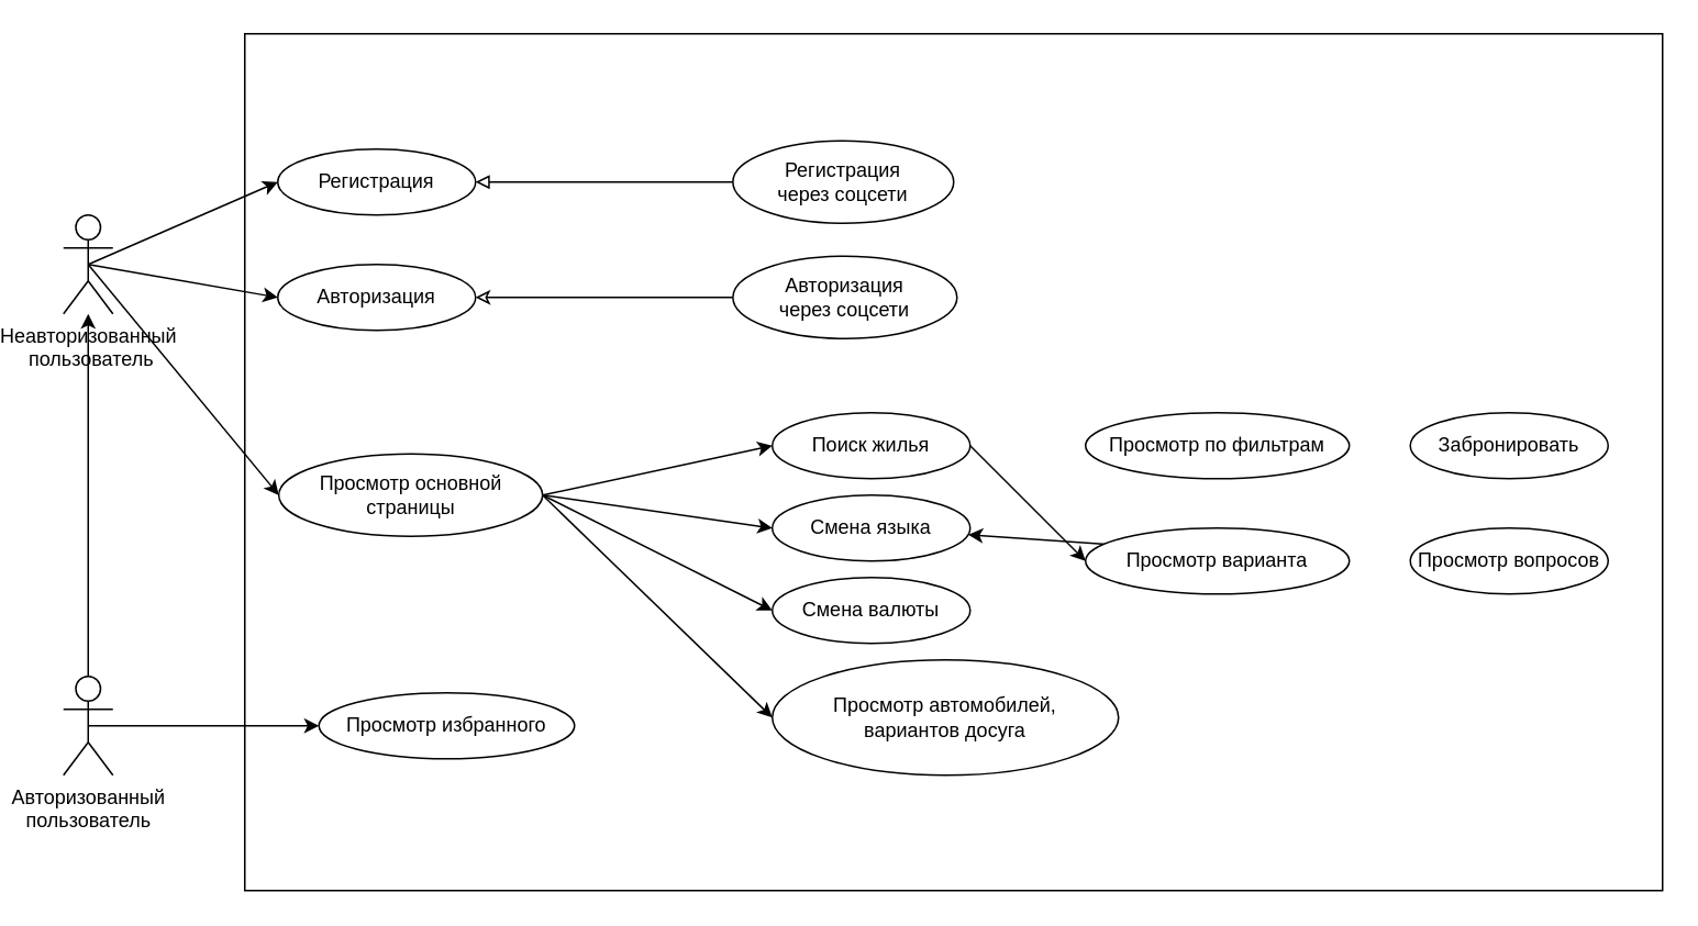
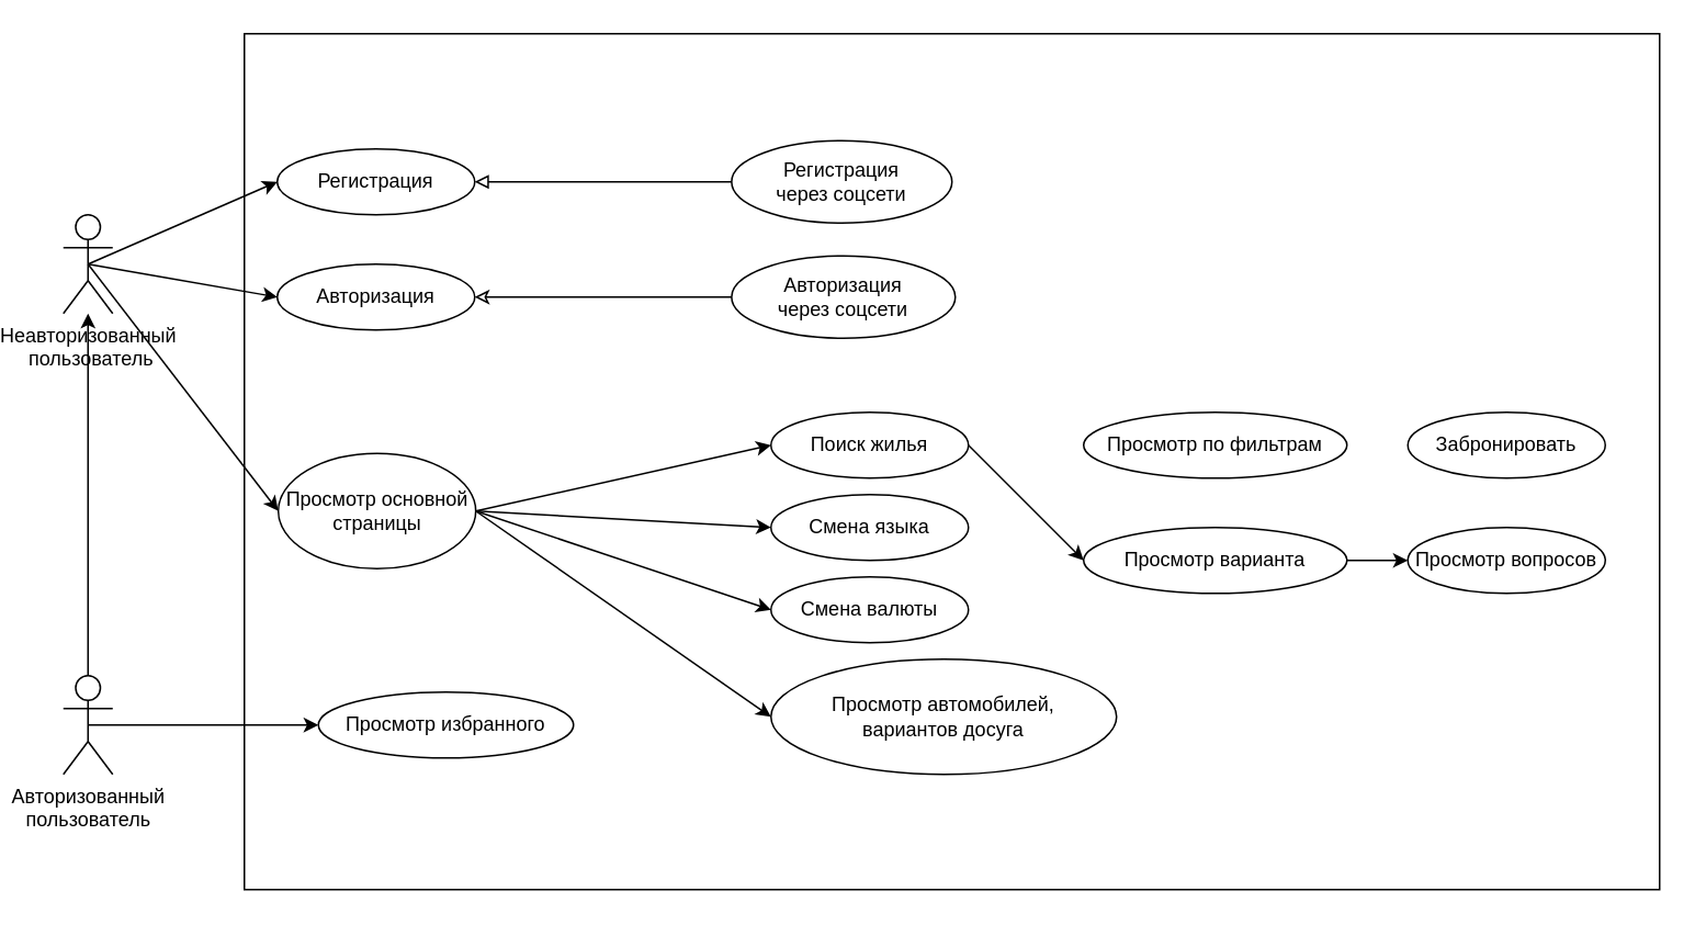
  <mxCell id="0" />
  <mxCell id="1" parent="0" />
  <mxCell id="2" value="" style="rounded=0;whiteSpace=wrap;html=1;" parent="1" vertex="1"><mxGeometry x="130" y="20" width="860" height="520" as="geometry" /></mxCell>
  <mxCell id="3" style="rounded=0;orthogonalLoop=1;jettySize=auto;html=1;exitX=0.5;exitY=0.5;exitDx=0;exitDy=0;exitPerimeter=0;entryX=0;entryY=0.5;entryDx=0;entryDy=0;endArrow=classic;endFill=1;" parent="1" source="6" target="10" edge="1"><mxGeometry relative="1" as="geometry" /></mxCell>
  <mxCell id="4" style="edgeStyle=none;rounded=0;orthogonalLoop=1;jettySize=auto;html=1;exitX=0.5;exitY=0.5;exitDx=0;exitDy=0;exitPerimeter=0;entryX=0;entryY=0.5;entryDx=0;entryDy=0;endArrow=classic;endFill=1;" parent="1" source="6" target="13" edge="1"><mxGeometry relative="1" as="geometry" /></mxCell>
  <mxCell id="5" style="edgeStyle=none;rounded=0;orthogonalLoop=1;jettySize=auto;html=1;exitX=0.5;exitY=0.5;exitDx=0;exitDy=0;exitPerimeter=0;entryX=0;entryY=0.5;entryDx=0;entryDy=0;endArrow=classic;endFill=1;" parent="1" source="6" target="16" edge="1"><mxGeometry relative="1" as="geometry" /></mxCell>
  <mxCell id="6" value="Неавторизованный&lt;br&gt;&amp;nbsp;пользователь" style="shape=umlActor;verticalLabelPosition=bottom;verticalAlign=top;html=1;outlineConnect=0;" parent="1" vertex="1"><mxGeometry x="20" y="130" width="30" height="60" as="geometry" /></mxCell>
  <mxCell id="7" style="edgeStyle=none;rounded=0;orthogonalLoop=1;jettySize=auto;html=1;exitX=0.5;exitY=0;exitDx=0;exitDy=0;exitPerimeter=0;endArrow=classic;endFill=1;" parent="1" source="9" target="6" edge="1"><mxGeometry relative="1" as="geometry" /></mxCell>
  <mxCell id="8" style="edgeStyle=none;rounded=0;orthogonalLoop=1;jettySize=auto;html=1;exitX=0.5;exitY=0.5;exitDx=0;exitDy=0;exitPerimeter=0;entryX=0;entryY=0.5;entryDx=0;entryDy=0;endArrow=classic;endFill=1;fontColor=#000000;" parent="1" source="9" target="22" edge="1"><mxGeometry relative="1" as="geometry" /></mxCell>
  <mxCell id="9" value="Авторизованный&lt;br&gt;пользователь" style="shape=umlActor;verticalLabelPosition=bottom;verticalAlign=top;html=1;outlineConnect=0;" parent="1" vertex="1"><mxGeometry x="20" y="410" width="30" height="60" as="geometry" /></mxCell>
  <mxCell id="10" value="Регистрация" style="ellipse;whiteSpace=wrap;html=1;" parent="1" vertex="1"><mxGeometry x="150" y="90" width="120" height="40" as="geometry" /></mxCell>
  <mxCell id="11" value="Регистрация&lt;br&gt;через соцсети" style="ellipse;whiteSpace=wrap;html=1;" parent="1" vertex="1"><mxGeometry x="426.08" y="85" width="133.92" height="50" as="geometry" /></mxCell>
  <mxCell id="12" value="" style="endArrow=block;html=1;exitX=0;exitY=0.5;exitDx=0;exitDy=0;entryX=1;entryY=0.5;entryDx=0;entryDy=0;endFill=0;" parent="1" source="11" target="10" edge="1"><mxGeometry width="50" height="50" relative="1" as="geometry"><mxPoint x="170" y="230" as="sourcePoint" /><mxPoint x="220" y="180" as="targetPoint" /></mxGeometry></mxCell>
  <mxCell id="13" value="Авторизация" style="ellipse;whiteSpace=wrap;html=1;" parent="1" vertex="1"><mxGeometry x="150" y="160" width="120" height="40" as="geometry" /></mxCell>
  <mxCell id="14" style="edgeStyle=none;rounded=0;orthogonalLoop=1;jettySize=auto;html=1;exitX=1;exitY=0.5;exitDx=0;exitDy=0;entryX=0;entryY=0.5;entryDx=0;entryDy=0;startArrow=none;startFill=0;endArrow=classic;endFill=1;" parent="1" source="16" target="26" edge="1"><mxGeometry relative="1" as="geometry" /></mxCell>
  <mxCell id="15" style="edgeStyle=none;rounded=0;orthogonalLoop=1;jettySize=auto;html=1;exitX=1;exitY=0.5;exitDx=0;exitDy=0;entryX=0;entryY=0.5;entryDx=0;entryDy=0;startArrow=none;startFill=0;endArrow=classic;endFill=1;" parent="1" source="16" target="27" edge="1"><mxGeometry relative="1" as="geometry" /></mxCell>
- <mxCell id="16" value="Просмотр основной страницы" style="ellipse;whiteSpace=wrap;html=1;" parent="1" vertex="1"><mxGeometry x="150.61" y="275" width="160" height="50" as="geometry" /></mxCell>
+ <mxCell id="16" value="Просмотр основной страницы" style="ellipse;whiteSpace=wrap;html=1;" parent="1" vertex="1"><mxGeometry x="150.61" y="275" width="120" height="70" as="geometry" /></mxCell>
  <mxCell id="17" style="edgeStyle=none;rounded=0;orthogonalLoop=1;jettySize=auto;html=1;exitX=1;exitY=0.5;exitDx=0;exitDy=0;entryX=0;entryY=0.5;entryDx=0;entryDy=0;startArrow=none;startFill=0;endArrow=classic;endFill=1;" parent="1" source="18" target="29" edge="1"><mxGeometry relative="1" as="geometry" /></mxCell>
  <mxCell id="18" value="Поиск жилья" style="ellipse;whiteSpace=wrap;html=1;" parent="1" vertex="1"><mxGeometry x="450" y="250" width="120" height="40" as="geometry" /></mxCell>
  <mxCell id="19" value="" style="endArrow=classic;html=1;exitX=1;exitY=0.5;exitDx=0;exitDy=0;entryX=0;entryY=0.5;entryDx=0;entryDy=0;" parent="1" source="16" target="18" edge="1"><mxGeometry width="50" height="50" relative="1" as="geometry"><mxPoint x="410" y="180" as="sourcePoint" /><mxPoint x="280" y="190" as="targetPoint" /></mxGeometry></mxCell>
  <mxCell id="20" value="" style="endArrow=classic;html=1;exitX=1;exitY=0.5;exitDx=0;exitDy=0;entryX=0;entryY=0.5;entryDx=0;entryDy=0;" parent="1" source="16" target="25" edge="1"><mxGeometry width="50" height="50" relative="1" as="geometry"><mxPoint x="310" y="255" as="sourcePoint" /><mxPoint x="400" y="290" as="targetPoint" /></mxGeometry></mxCell>
  <mxCell id="21" value="Просмотр по фильтрам" style="ellipse;whiteSpace=wrap;html=1;" parent="1" vertex="1"><mxGeometry x="640" y="250" width="160" height="40" as="geometry" /></mxCell>
  <mxCell id="22" value="Просмотр избранного" style="ellipse;whiteSpace=wrap;html=1;" parent="1" vertex="1"><mxGeometry x="175" y="420" width="155" height="40" as="geometry" /></mxCell>
  <mxCell id="23" style="rounded=0;orthogonalLoop=1;jettySize=auto;html=1;exitX=0;exitY=0.5;exitDx=0;exitDy=0;entryX=1;entryY=0.5;entryDx=0;entryDy=0;startArrow=none;startFill=0;endArrow=classic;endFill=0;" parent="1" source="24" target="13" edge="1"><mxGeometry relative="1" as="geometry" /></mxCell>
  <mxCell id="24" value="Авторизация&lt;br&gt;через соцсети" style="ellipse;whiteSpace=wrap;html=1;" parent="1" vertex="1"><mxGeometry x="426.08" y="155" width="135.95" height="50" as="geometry" /></mxCell>
  <mxCell id="25" value="Смена языка" style="ellipse;whiteSpace=wrap;html=1;" parent="1" vertex="1"><mxGeometry x="450" y="300" width="120" height="40" as="geometry" /></mxCell>
  <mxCell id="26" value="Смена валюты" style="ellipse;whiteSpace=wrap;html=1;" parent="1" vertex="1"><mxGeometry x="450" y="350" width="120" height="40" as="geometry" /></mxCell>
  <mxCell id="27" value="Просмотр автомобилей,&lt;br&gt;вариантов досуга" style="ellipse;whiteSpace=wrap;html=1;" parent="1" vertex="1"><mxGeometry x="450" y="400" width="210" height="70" as="geometry" /></mxCell>
- <mxCell id="28" style="edgeStyle=none;rounded=0;orthogonalLoop=1;jettySize=auto;html=1;exitX=1;exitY=0.5;exitDx=0;exitDy=0;startArrow=none;startFill=0;endArrow=classic;endFill=1;" parent="1" source="29" target="25" edge="1"><mxGeometry relative="1" as="geometry" /></mxCell>
+ <mxCell id="28" style="edgeStyle=none;rounded=0;orthogonalLoop=1;jettySize=auto;html=1;exitX=1;exitY=0.5;exitDx=0;exitDy=0;entryX=0;entryY=0.5;entryDx=0;entryDy=0;startArrow=none;startFill=0;endArrow=classic;endFill=1;" parent="1" source="29" target="31" edge="1"><mxGeometry relative="1" as="geometry" /></mxCell>
  <mxCell id="29" value="Просмотр варианта" style="ellipse;whiteSpace=wrap;html=1;" parent="1" vertex="1"><mxGeometry x="640" y="320" width="160" height="40" as="geometry" /></mxCell>
  <mxCell id="30" value="Забронировать" style="ellipse;whiteSpace=wrap;html=1;" parent="1" vertex="1"><mxGeometry x="837" y="250" width="120" height="40" as="geometry" /></mxCell>
  <mxCell id="31" value="Просмотр вопросов" style="ellipse;whiteSpace=wrap;html=1;" parent="1" vertex="1"><mxGeometry x="837" y="320" width="120" height="40" as="geometry" /></mxCell>
